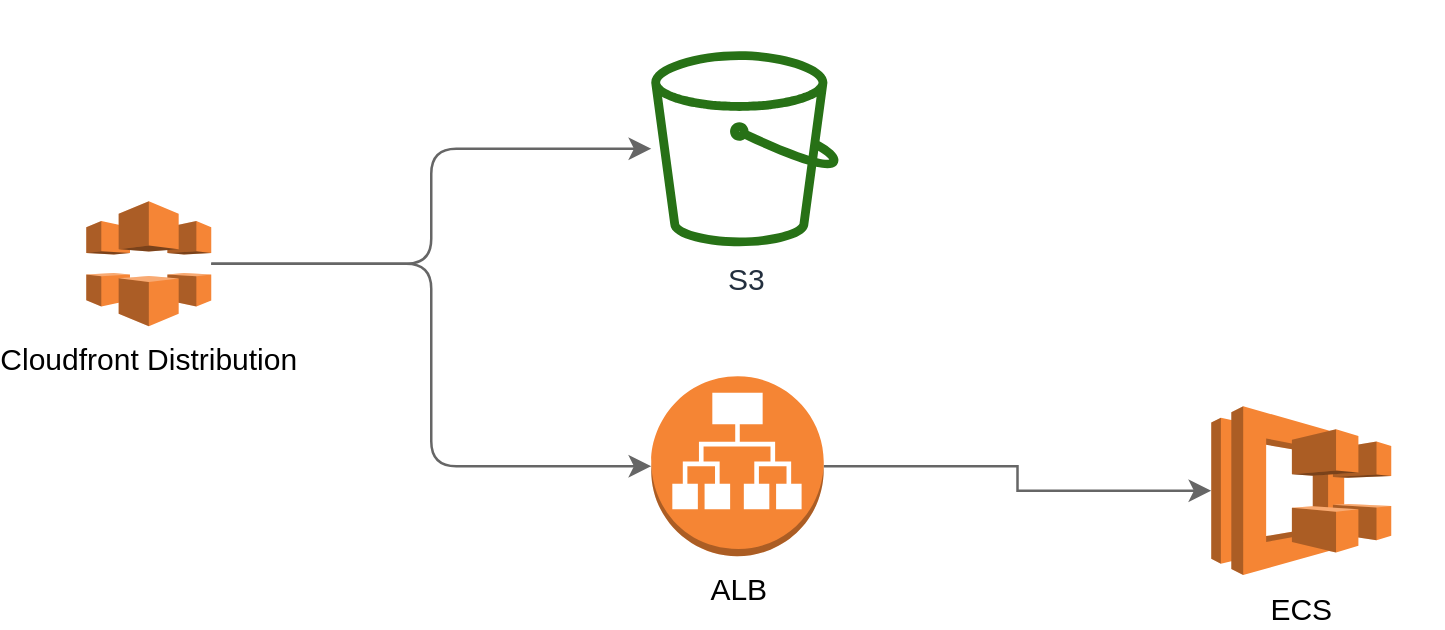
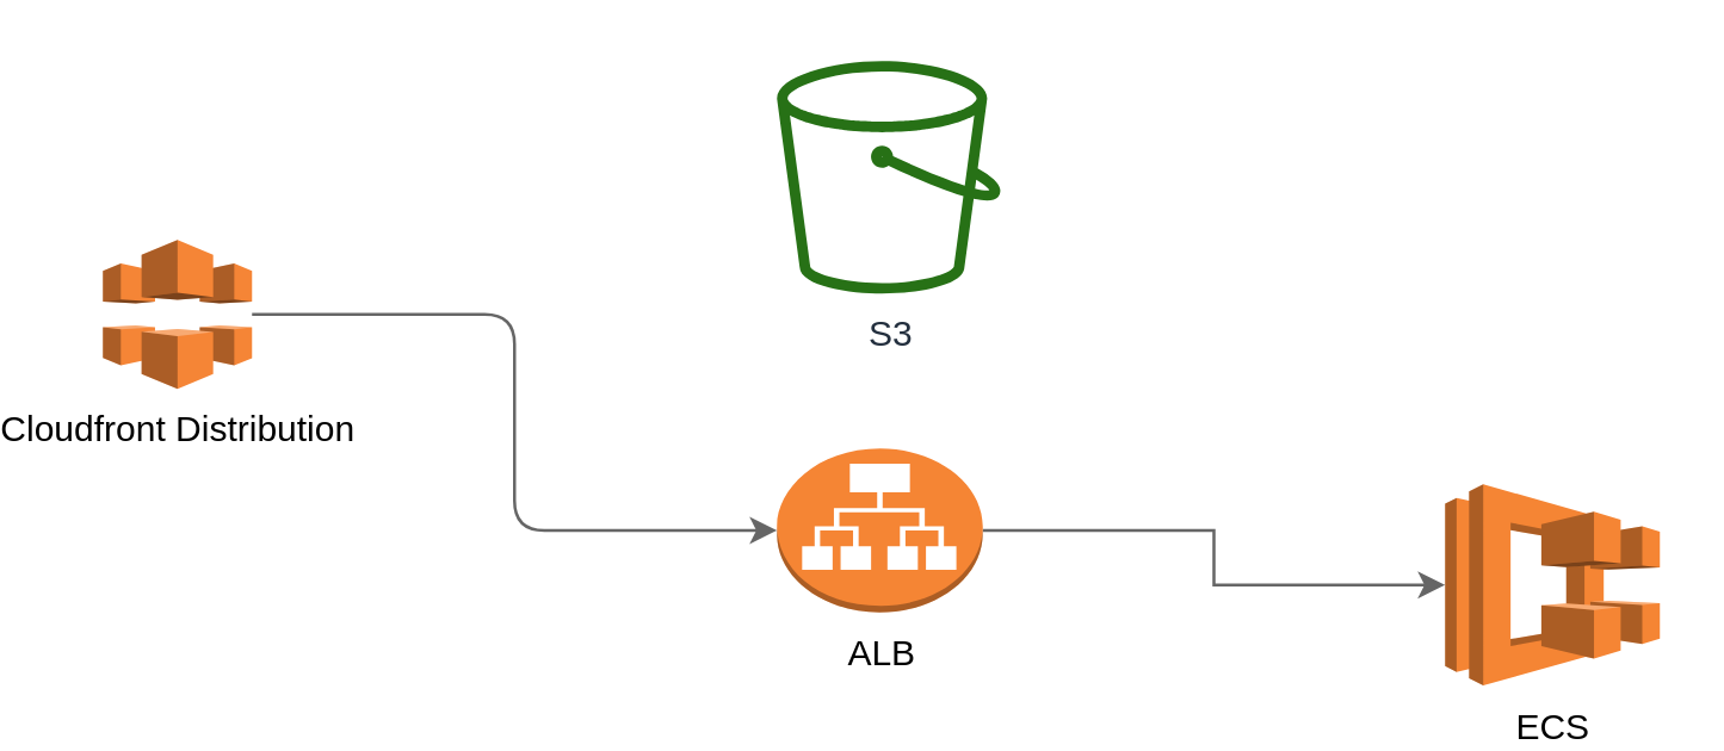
  <mxCell id="0" />
  <mxCell id="1" parent="0" />
- <mxCell id="2" style="edgeStyle=orthogonalEdgeStyle;rounded=1;orthogonalLoop=1;jettySize=auto;html=1;strokeColor=#666666;" edge="1" parent="1" source="4" target="5"><mxGeometry relative="1" as="geometry" /></mxCell>
  <mxCell id="3" style="edgeStyle=orthogonalEdgeStyle;rounded=1;orthogonalLoop=1;jettySize=auto;html=1;entryX=0;entryY=0.5;entryDx=0;entryDy=0;entryPerimeter=0;strokeColor=#666666;" edge="1" parent="1" source="4" target="7"><mxGeometry relative="1" as="geometry" /></mxCell>
  <mxCell id="4" value="Cloudfront Distribution" style="outlineConnect=0;dashed=0;verticalLabelPosition=bottom;verticalAlign=top;align=center;html=1;shape=mxgraph.aws3.cloudfront;fillColor=#F58536;gradientColor=none;" vertex="1" parent="1"><mxGeometry x="20" y="80" width="50" height="50" as="geometry" /></mxCell>
  <mxCell id="5" value="S3" style="outlineConnect=0;fontColor=#232F3E;gradientColor=none;fillColor=#277116;strokeColor=none;dashed=0;verticalLabelPosition=bottom;verticalAlign=top;align=center;html=1;fontSize=12;fontStyle=0;aspect=fixed;pointerEvents=1;shape=mxgraph.aws4.bucket;" vertex="1" parent="1"><mxGeometry x="246" y="20" width="75" height="78" as="geometry" /></mxCell>
  <mxCell id="6" style="edgeStyle=orthogonalEdgeStyle;rounded=0;orthogonalLoop=1;jettySize=auto;html=1;strokeColor=#666666;" edge="1" parent="1" source="7" target="8"><mxGeometry relative="1" as="geometry" /></mxCell>
- <mxCell id="7" value="ALB" style="outlineConnect=0;dashed=0;verticalLabelPosition=bottom;verticalAlign=top;align=center;html=1;shape=mxgraph.aws3.application_load_balancer;fillColor=#F58534;gradientColor=none;" vertex="1" parent="1"><mxGeometry x="246" y="150" width="69" height="72" as="geometry" /></mxCell>
+ <mxCell id="7" value="ALB" style="outlineConnect=0;dashed=0;verticalLabelPosition=bottom;verticalAlign=top;align=center;html=1;shape=mxgraph.aws3.application_load_balancer;fillColor=#F58534;gradientColor=none;" vertex="1" parent="1"><mxGeometry x="246" y="150" width="69" height="55" as="geometry" /></mxCell>
  <mxCell id="8" value="ECS" style="outlineConnect=0;dashed=0;verticalLabelPosition=bottom;verticalAlign=top;align=center;html=1;shape=mxgraph.aws3.ecs;fillColor=#F58534;gradientColor=none;" vertex="1" parent="1"><mxGeometry x="470" y="162" width="72" height="67.5" as="geometry" /></mxCell>
